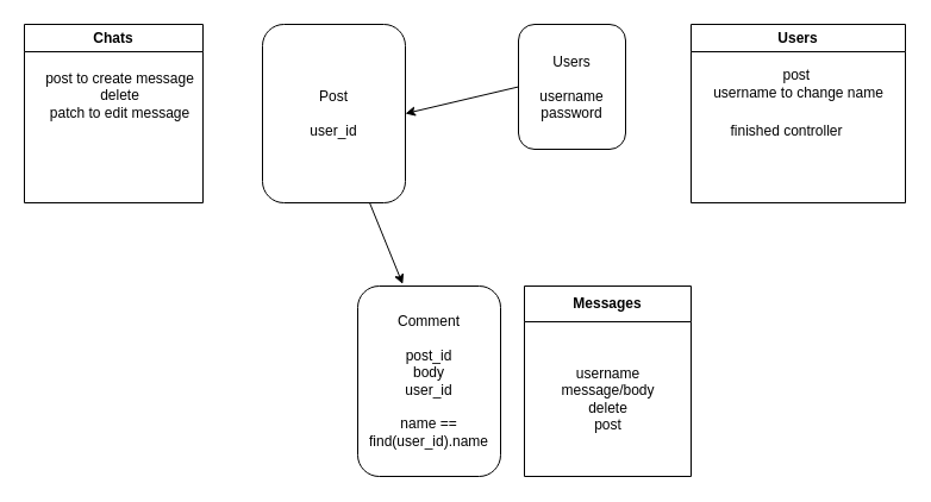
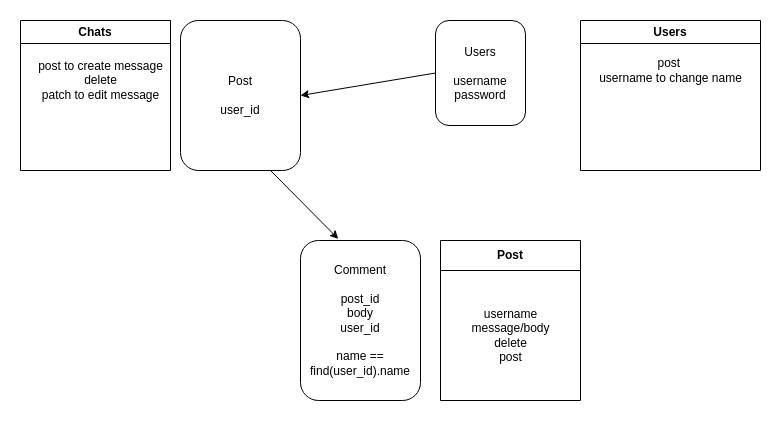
  <mxCell id="0" />
  <mxCell id="1" parent="0" />
  <mxCell id="2" style="edgeStyle=none;html=1;exitX=0.75;exitY=1;exitDx=0;exitDy=0;entryX=0.315;entryY=-0.01;entryDx=0;entryDy=0;entryPerimeter=0;" parent="1" source="3" target="6" edge="1"><mxGeometry relative="1" as="geometry" /></mxCell>
- <mxCell id="3" value="Post&lt;br&gt;&lt;br&gt;user_id&lt;br&gt;" style="rounded=1;whiteSpace=wrap;html=1;" parent="1" vertex="1"><mxGeometry x="220" y="20" width="120" height="150" as="geometry" /></mxCell>
+ <mxCell id="3" value="Post&lt;br&gt;&lt;br&gt;user_id&lt;br&gt;" style="rounded=1;whiteSpace=wrap;html=1;" parent="1" vertex="1"><mxGeometry x="180" y="20" width="120" height="150" as="geometry" /></mxCell>
  <mxCell id="4" style="edgeStyle=none;html=1;exitX=0;exitY=0.5;exitDx=0;exitDy=0;entryX=1;entryY=0.5;entryDx=0;entryDy=0;" parent="1" source="5" target="3" edge="1"><mxGeometry relative="1" as="geometry" /></mxCell>
  <mxCell id="5" value="Users&lt;br&gt;&lt;br&gt;username&lt;br&gt;password" style="rounded=1;whiteSpace=wrap;html=1;" parent="1" vertex="1"><mxGeometry x="435" y="20" width="90" height="105" as="geometry" /></mxCell>
  <mxCell id="6" value="Comment&lt;br&gt;&lt;br&gt;post_id&lt;br&gt;body&lt;br&gt;user_id&lt;br&gt;&lt;br&gt;name == find(user_id).name" style="rounded=1;whiteSpace=wrap;html=1;" parent="1" vertex="1"><mxGeometry x="300" y="240" width="120" height="160" as="geometry" /></mxCell>
- <mxCell id="7" value="Messages" style="swimlane;whiteSpace=wrap;html=1;startSize=30;" parent="1" vertex="1"><mxGeometry x="440" y="240" width="140" height="160" as="geometry" /></mxCell>
+ <mxCell id="7" value="Post" style="swimlane;whiteSpace=wrap;html=1;startSize=30;" parent="1" vertex="1"><mxGeometry x="440" y="240" width="140" height="160" as="geometry" /></mxCell>
  <mxCell id="8" value="username&lt;br&gt;message/body&lt;br&gt;delete&lt;br&gt;post" style="text;html=1;align=center;verticalAlign=middle;resizable=0;points=[];autosize=1;strokeColor=none;fillColor=none;" parent="7" vertex="1"><mxGeometry x="20" y="60" width="100" height="70" as="geometry" /></mxCell>
  <mxCell id="9" value="Chats" style="swimlane;whiteSpace=wrap;html=1;" parent="1" vertex="1"><mxGeometry x="20" y="20" width="150" height="150" as="geometry" /></mxCell>
  <mxCell id="10" value="post to create message&lt;br&gt;delete&lt;br&gt;patch to edit message" style="text;html=1;align=center;verticalAlign=middle;resizable=0;points=[];autosize=1;strokeColor=none;fillColor=none;" parent="1" vertex="1"><mxGeometry x="25" y="50" width="150" height="60" as="geometry" /></mxCell>
  <mxCell id="11" value="Users" style="swimlane;whiteSpace=wrap;html=1;" parent="1" vertex="1"><mxGeometry x="580" y="20" width="180" height="150" as="geometry" /></mxCell>
  <mxCell id="12" value="post&amp;nbsp;&lt;br&gt;username to change name" style="text;html=1;align=center;verticalAlign=middle;resizable=0;points=[];autosize=1;strokeColor=none;fillColor=none;" parent="11" vertex="1"><mxGeometry x="20" y="30" width="140" height="40" as="geometry" /></mxCell>
- <mxCell id="13" value="finished controller" style="text;html=1;align=center;verticalAlign=middle;resizable=0;points=[];autosize=1;strokeColor=none;fillColor=none;" vertex="1" parent="1"><mxGeometry x="600" y="95" width="120" height="30" as="geometry" /></mxCell>
